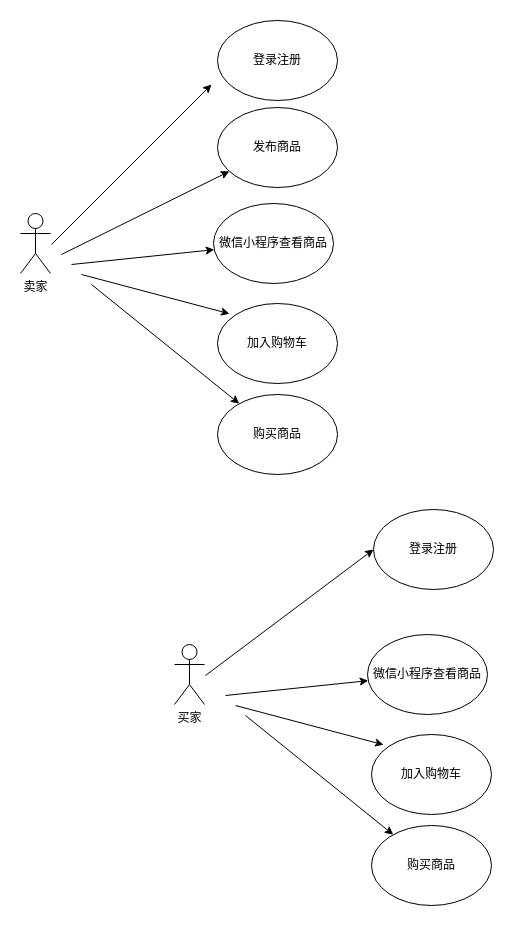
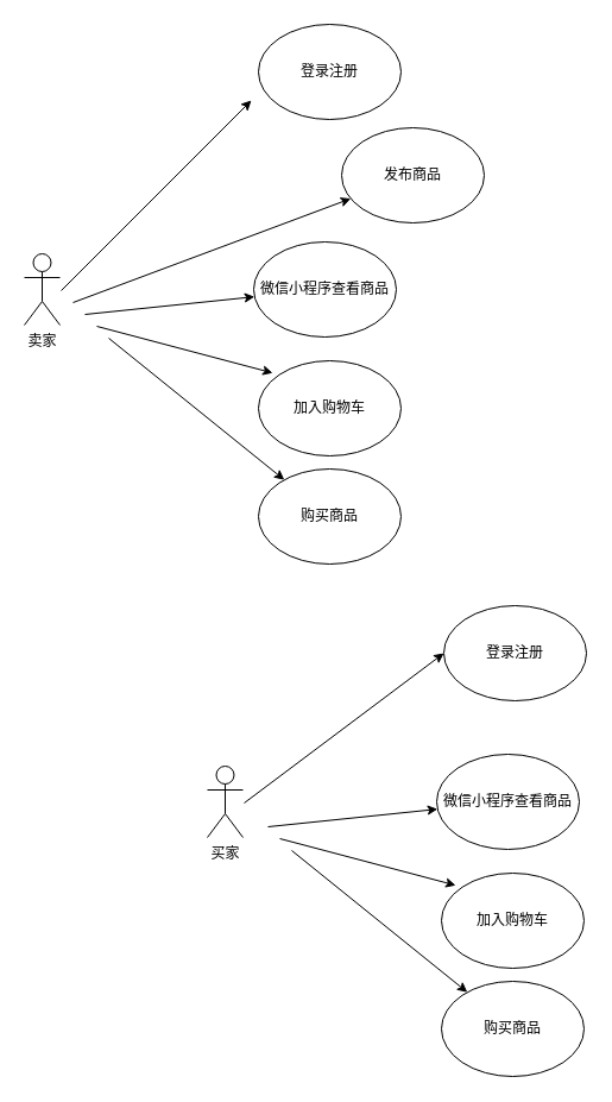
  <mxCell id="0" />
  <mxCell id="1" parent="0" />
  <mxCell id="2" value="卖家" style="shape=umlActor;verticalLabelPosition=bottom;verticalAlign=top;html=1;outlineConnect=0;" vertex="1" parent="1"><mxGeometry x="20" y="213" width="30" height="60" as="geometry" /></mxCell>
  <mxCell id="3" value="登录注册" style="ellipse;whiteSpace=wrap;html=1;" vertex="1" parent="1"><mxGeometry x="217" y="20" width="120" height="80" as="geometry" /></mxCell>
- <mxCell id="4" value="发布商品" style="ellipse;whiteSpace=wrap;html=1;" vertex="1" parent="1"><mxGeometry x="217" y="107" width="120" height="80" as="geometry" /></mxCell>
+ <mxCell id="4" value="发布商品" style="ellipse;whiteSpace=wrap;html=1;" vertex="1" parent="1"><mxGeometry x="287" y="107" width="120" height="80" as="geometry" /></mxCell>
  <mxCell id="5" value="微信小程序查看商品" style="ellipse;whiteSpace=wrap;html=1;" vertex="1" parent="1"><mxGeometry x="213" y="203" width="120" height="80" as="geometry" /></mxCell>
  <mxCell id="6" value="加入购物车" style="ellipse;whiteSpace=wrap;html=1;" vertex="1" parent="1"><mxGeometry x="217" y="303" width="120" height="80" as="geometry" /></mxCell>
  <mxCell id="7" value="购买商品" style="ellipse;whiteSpace=wrap;html=1;" vertex="1" parent="1"><mxGeometry x="217" y="394" width="120" height="80" as="geometry" /></mxCell>
  <mxCell id="8" value="" style="endArrow=classic;html=1;rounded=0;" edge="1" parent="1"><mxGeometry width="50" height="50" relative="1" as="geometry"><mxPoint x="51" y="244" as="sourcePoint" /><mxPoint x="211" y="84" as="targetPoint" /></mxGeometry></mxCell>
  <mxCell id="9" value="" style="endArrow=classic;html=1;rounded=0;" edge="1" parent="1" target="4"><mxGeometry width="50" height="50" relative="1" as="geometry"><mxPoint x="61" y="254" as="sourcePoint" /><mxPoint x="221" y="94" as="targetPoint" /></mxGeometry></mxCell>
  <mxCell id="10" value="" style="endArrow=classic;html=1;rounded=0;" edge="1" parent="1" target="5"><mxGeometry width="50" height="50" relative="1" as="geometry"><mxPoint x="71" y="264" as="sourcePoint" /><mxPoint x="231" y="104" as="targetPoint" /></mxGeometry></mxCell>
  <mxCell id="11" value="" style="endArrow=classic;html=1;rounded=0;entryX=0.1;entryY=0.128;entryDx=0;entryDy=0;entryPerimeter=0;" edge="1" parent="1" target="6"><mxGeometry width="50" height="50" relative="1" as="geometry"><mxPoint x="81" y="274" as="sourcePoint" /><mxPoint x="241" y="114" as="targetPoint" /></mxGeometry></mxCell>
  <mxCell id="12" value="" style="endArrow=classic;html=1;rounded=0;" edge="1" parent="1" target="7"><mxGeometry width="50" height="50" relative="1" as="geometry"><mxPoint x="91" y="284" as="sourcePoint" /><mxPoint x="251" y="124" as="targetPoint" /></mxGeometry></mxCell>
  <mxCell id="13" value="买家" style="shape=umlActor;verticalLabelPosition=bottom;verticalAlign=top;html=1;outlineConnect=0;" vertex="1" parent="1"><mxGeometry x="174" y="644" width="30" height="60" as="geometry" /></mxCell>
  <mxCell id="14" value="登录注册" style="ellipse;whiteSpace=wrap;html=1;" vertex="1" parent="1"><mxGeometry x="373" y="509" width="120" height="80" as="geometry" /></mxCell>
  <mxCell id="15" value="微信小程序查看商品" style="ellipse;whiteSpace=wrap;html=1;" vertex="1" parent="1"><mxGeometry x="367" y="634" width="120" height="80" as="geometry" /></mxCell>
  <mxCell id="16" value="加入购物车" style="ellipse;whiteSpace=wrap;html=1;" vertex="1" parent="1"><mxGeometry x="371" y="734" width="120" height="80" as="geometry" /></mxCell>
  <mxCell id="17" value="购买商品" style="ellipse;whiteSpace=wrap;html=1;" vertex="1" parent="1"><mxGeometry x="371" y="825" width="120" height="80" as="geometry" /></mxCell>
  <mxCell id="18" value="" style="endArrow=classic;html=1;rounded=0;entryX=0;entryY=0.5;entryDx=0;entryDy=0;" edge="1" parent="1" target="14"><mxGeometry width="50" height="50" relative="1" as="geometry"><mxPoint x="205" y="675" as="sourcePoint" /><mxPoint x="355" y="524" as="targetPoint" /></mxGeometry></mxCell>
  <mxCell id="19" value="" style="endArrow=classic;html=1;rounded=0;" edge="1" parent="1" target="15"><mxGeometry width="50" height="50" relative="1" as="geometry"><mxPoint x="225" y="695" as="sourcePoint" /><mxPoint x="385" y="535" as="targetPoint" /></mxGeometry></mxCell>
  <mxCell id="20" value="" style="endArrow=classic;html=1;rounded=0;entryX=0.1;entryY=0.128;entryDx=0;entryDy=0;entryPerimeter=0;" edge="1" parent="1" target="16"><mxGeometry width="50" height="50" relative="1" as="geometry"><mxPoint x="235" y="705" as="sourcePoint" /><mxPoint x="395" y="545" as="targetPoint" /></mxGeometry></mxCell>
  <mxCell id="21" value="" style="endArrow=classic;html=1;rounded=0;" edge="1" parent="1" target="17"><mxGeometry width="50" height="50" relative="1" as="geometry"><mxPoint x="245" y="715" as="sourcePoint" /><mxPoint x="405" y="555" as="targetPoint" /></mxGeometry></mxCell>
